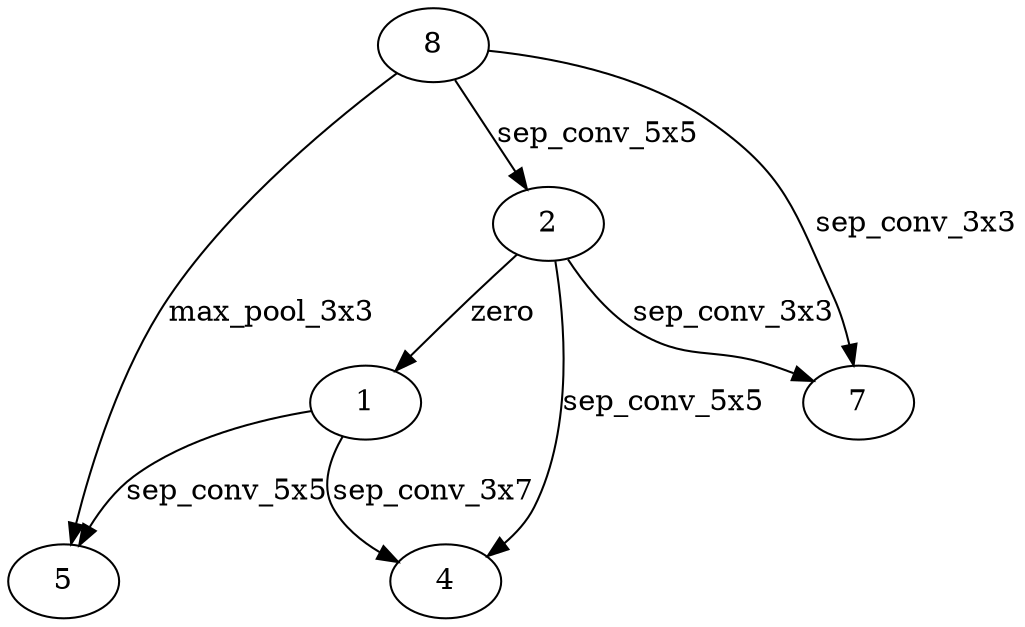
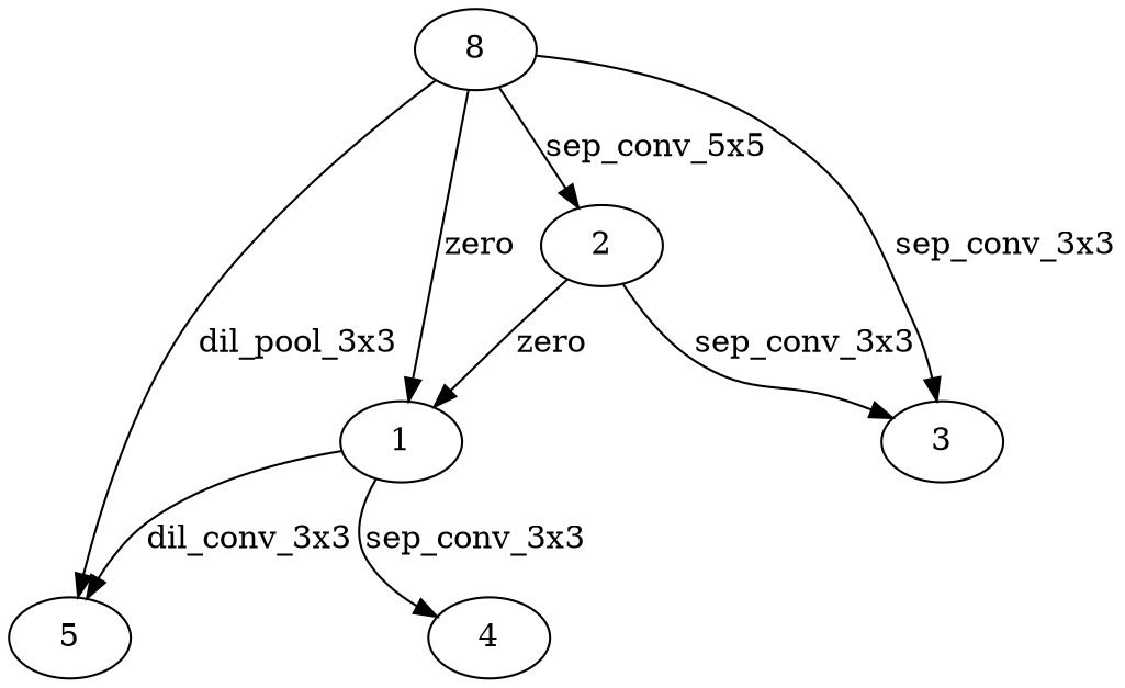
  digraph {
    n1 [label=8]
    1
    2
-   3 [label=7]
+   3
    5
    4
+   n1 -> 1 [label=zero]
    n1 -> 2 [label=sep_conv_5x5]
    n1 -> 3 [label=sep_conv_3x3]
-   n1 -> 5 [label=max_pool_3x3]
-   1 -> 5 [label=sep_conv_5x5]
-   1 -> 4 [label=sep_conv_3x7]
+   n1 -> 5 [label=dil_pool_3x3]
+   1 -> 5 [label=dil_conv_3x3]
+   1 -> 4 [label=sep_conv_3x3]
    2 -> 1 [label=zero]
    2 -> 3 [label=sep_conv_3x3]
-   2 -> 4 [label=sep_conv_5x5]
  }
